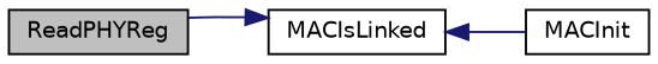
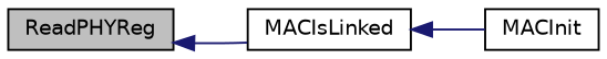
  digraph {
    rankdir=LR
    node [color=black fillcolor=white fontname=Helvetica fontsize=10 shape=record style=filled]
    edge [color=midnightblue dir=back fontname=Helvetica fontsize=10 labelfontname=Helvetica labelfontsize=10 style=solid]
    n1 [fillcolor=grey75 fontcolor=black height=0.2 label=ReadPHYReg width=0.4]
    n2 [height=0.2 label=MACIsLinked width=0.4]
    n3 [height=0.2 label=MACInit width=0.4]
-   n2 -> n1
+   n1 -> n2
    n2 -> n3
  }
